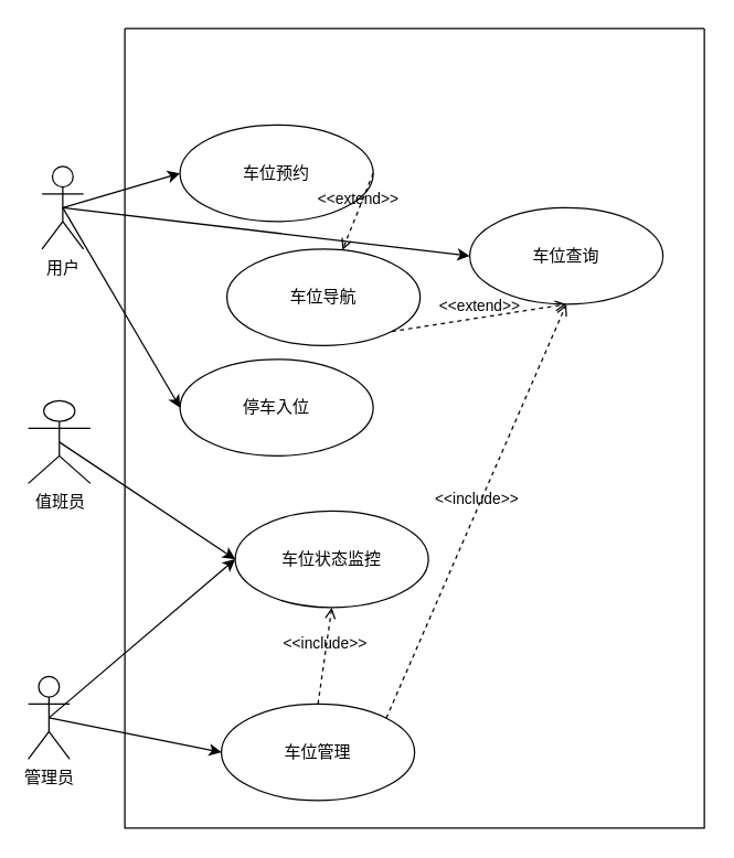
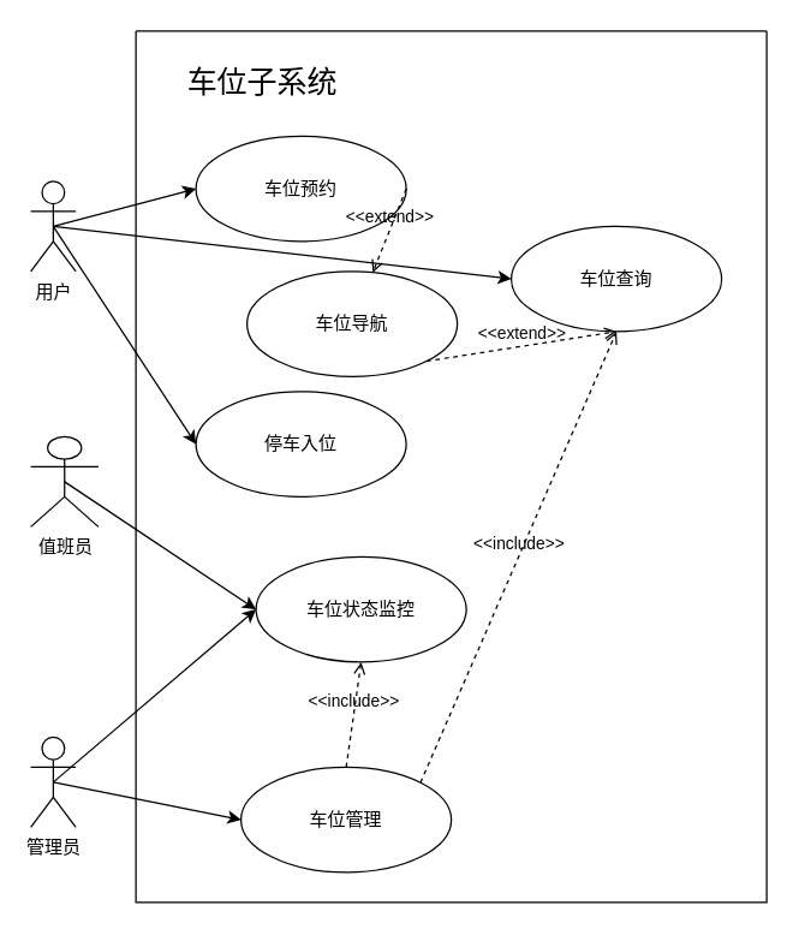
  <mxCell id="0" />
  <mxCell id="1" parent="0" />
  <mxCell id="2" value="" style="swimlane;startSize=0;" parent="1" vertex="1"><mxGeometry x="90" y="20" width="420" height="580" as="geometry" /></mxCell>
+ <mxCell id="3" value="&lt;font style=&quot;font-size: 20px;&quot;&gt;车位子系统&lt;/font&gt;" style="text;html=1;align=center;verticalAlign=middle;resizable=0;points=[];autosize=1;strokeColor=none;fillColor=none;" parent="2" vertex="1"><mxGeometry x="24" y="13" width="120" height="40" as="geometry" /></mxCell>
  <mxCell id="4" value="车位预约" style="ellipse;whiteSpace=wrap;html=1;" parent="2" vertex="1"><mxGeometry x="40" y="70" width="140" height="70" as="geometry" /></mxCell>
  <mxCell id="5" value="车位查询" style="ellipse;whiteSpace=wrap;html=1;" parent="2" vertex="1"><mxGeometry x="250" y="130" width="140" height="70" as="geometry" /></mxCell>
  <mxCell id="6" value="停车入位" style="ellipse;whiteSpace=wrap;html=1;" parent="2" vertex="1"><mxGeometry x="40" y="240" width="140" height="70" as="geometry" /></mxCell>
  <mxCell id="7" value="车位导航" style="ellipse;whiteSpace=wrap;html=1;" parent="2" vertex="1"><mxGeometry x="74" y="160" width="140" height="70" as="geometry" /></mxCell>
  <mxCell id="8" value="车位状态监控" style="ellipse;whiteSpace=wrap;html=1;" parent="2" vertex="1"><mxGeometry x="80" y="350" width="140" height="70" as="geometry" /></mxCell>
  <mxCell id="9" value="车位管理" style="ellipse;whiteSpace=wrap;html=1;" parent="2" vertex="1"><mxGeometry x="70" y="490" width="140" height="70" as="geometry" /></mxCell>
  <mxCell id="10" value="&amp;lt;&amp;lt;extend&amp;gt;&amp;gt;" style="html=1;verticalAlign=bottom;labelBackgroundColor=none;endArrow=open;endFill=0;dashed=1;rounded=0;exitX=1;exitY=0.5;exitDx=0;exitDy=0;" parent="2" source="4" target="7" edge="1"><mxGeometry width="160" relative="1" as="geometry"><mxPoint x="180" y="50" as="sourcePoint" /><mxPoint x="340" y="50" as="targetPoint" /></mxGeometry></mxCell>
  <mxCell id="11" value="&amp;lt;&amp;lt;extend&amp;gt;&amp;gt;" style="html=1;verticalAlign=bottom;labelBackgroundColor=none;endArrow=open;endFill=0;dashed=1;rounded=0;exitX=1;exitY=1;exitDx=0;exitDy=0;entryX=0.5;entryY=1;entryDx=0;entryDy=0;" parent="2" source="7" target="5" edge="1"><mxGeometry width="160" relative="1" as="geometry"><mxPoint x="120" y="380" as="sourcePoint" /><mxPoint x="280" y="380" as="targetPoint" /></mxGeometry></mxCell>
  <mxCell id="12" value="&amp;lt;&amp;lt;include&amp;gt;&amp;gt;" style="html=1;verticalAlign=bottom;labelBackgroundColor=none;endArrow=open;endFill=0;dashed=1;rounded=0;exitX=0.5;exitY=0;exitDx=0;exitDy=0;entryX=0.5;entryY=1;entryDx=0;entryDy=0;" edge="1" parent="2" source="9" target="8"><mxGeometry width="160" relative="1" as="geometry"><mxPoint x="230" y="450" as="sourcePoint" /><mxPoint x="390" y="450" as="targetPoint" /></mxGeometry></mxCell>
  <mxCell id="13" value="&amp;lt;&amp;lt;include&amp;gt;&amp;gt;" style="html=1;verticalAlign=bottom;labelBackgroundColor=none;endArrow=open;endFill=0;dashed=1;rounded=0;exitX=1;exitY=0;exitDx=0;exitDy=0;entryX=0.5;entryY=1;entryDx=0;entryDy=0;" edge="1" parent="2" source="9" target="5"><mxGeometry width="160" relative="1" as="geometry"><mxPoint x="240" y="470" as="sourcePoint" /><mxPoint x="400" y="470" as="targetPoint" /></mxGeometry></mxCell>
- <mxCell id="14" value="用户" style="shape=umlActor;verticalLabelPosition=bottom;verticalAlign=top;html=1;" parent="1" vertex="1"><mxGeometry x="30" y="120" width="30" height="60" as="geometry" /></mxCell>
+ <mxCell id="14" value="用户" style="shape=umlActor;verticalLabelPosition=bottom;verticalAlign=top;html=1;" parent="1" vertex="1"><mxGeometry x="20" y="120" width="30" height="60" as="geometry" /></mxCell>
  <mxCell id="15" value="值班员" style="shape=umlActor;verticalLabelPosition=bottom;verticalAlign=top;html=1;" parent="1" vertex="1"><mxGeometry x="20" y="290" width="45" height="60" as="geometry" /></mxCell>
  <mxCell id="16" value="管理员" style="shape=umlActor;verticalLabelPosition=bottom;verticalAlign=top;html=1;" parent="1" vertex="1"><mxGeometry x="20" y="490" width="30" height="60" as="geometry" /></mxCell>
  <mxCell id="17" value="" style="endArrow=classic;html=1;rounded=0;exitX=0.5;exitY=0.5;exitDx=0;exitDy=0;exitPerimeter=0;entryX=0;entryY=0.5;entryDx=0;entryDy=0;" parent="1" source="14" target="4" edge="1"><mxGeometry width="50" height="50" relative="1" as="geometry"><mxPoint x="270" y="410" as="sourcePoint" /><mxPoint x="320" y="360" as="targetPoint" /></mxGeometry></mxCell>
  <mxCell id="18" value="" style="endArrow=classic;html=1;rounded=0;exitX=0.5;exitY=0.5;exitDx=0;exitDy=0;exitPerimeter=0;entryX=0;entryY=0.5;entryDx=0;entryDy=0;" parent="1" source="14" target="6" edge="1"><mxGeometry width="50" height="50" relative="1" as="geometry"><mxPoint x="270" y="410" as="sourcePoint" /><mxPoint x="320" y="360" as="targetPoint" /></mxGeometry></mxCell>
  <mxCell id="19" value="" style="endArrow=classic;html=1;rounded=0;exitX=0.5;exitY=0.5;exitDx=0;exitDy=0;exitPerimeter=0;entryX=0;entryY=0.5;entryDx=0;entryDy=0;" parent="1" source="14" target="5" edge="1"><mxGeometry width="50" height="50" relative="1" as="geometry"><mxPoint x="270" y="410" as="sourcePoint" /><mxPoint x="320" y="360" as="targetPoint" /></mxGeometry></mxCell>
  <mxCell id="20" value="" style="endArrow=classic;html=1;rounded=0;exitX=0.5;exitY=0.5;exitDx=0;exitDy=0;exitPerimeter=0;entryX=0;entryY=0.5;entryDx=0;entryDy=0;" parent="1" source="15" target="8" edge="1"><mxGeometry width="50" height="50" relative="1" as="geometry"><mxPoint x="270" y="410" as="sourcePoint" /><mxPoint x="320" y="360" as="targetPoint" /></mxGeometry></mxCell>
  <mxCell id="21" value="" style="endArrow=classic;html=1;rounded=0;exitX=0.5;exitY=0.5;exitDx=0;exitDy=0;exitPerimeter=0;entryX=0;entryY=0.5;entryDx=0;entryDy=0;" parent="1" source="16" target="9" edge="1"><mxGeometry width="50" height="50" relative="1" as="geometry"><mxPoint x="270" y="410" as="sourcePoint" /><mxPoint x="320" y="360" as="targetPoint" /></mxGeometry></mxCell>
  <mxCell id="22" value="" style="endArrow=classic;html=1;rounded=0;exitX=0.5;exitY=0.5;exitDx=0;exitDy=0;exitPerimeter=0;entryX=0;entryY=0.5;entryDx=0;entryDy=0;" parent="1" source="16" target="8" edge="1"><mxGeometry width="50" height="50" relative="1" as="geometry"><mxPoint x="270" y="410" as="sourcePoint" /><mxPoint x="320" y="360" as="targetPoint" /></mxGeometry></mxCell>
